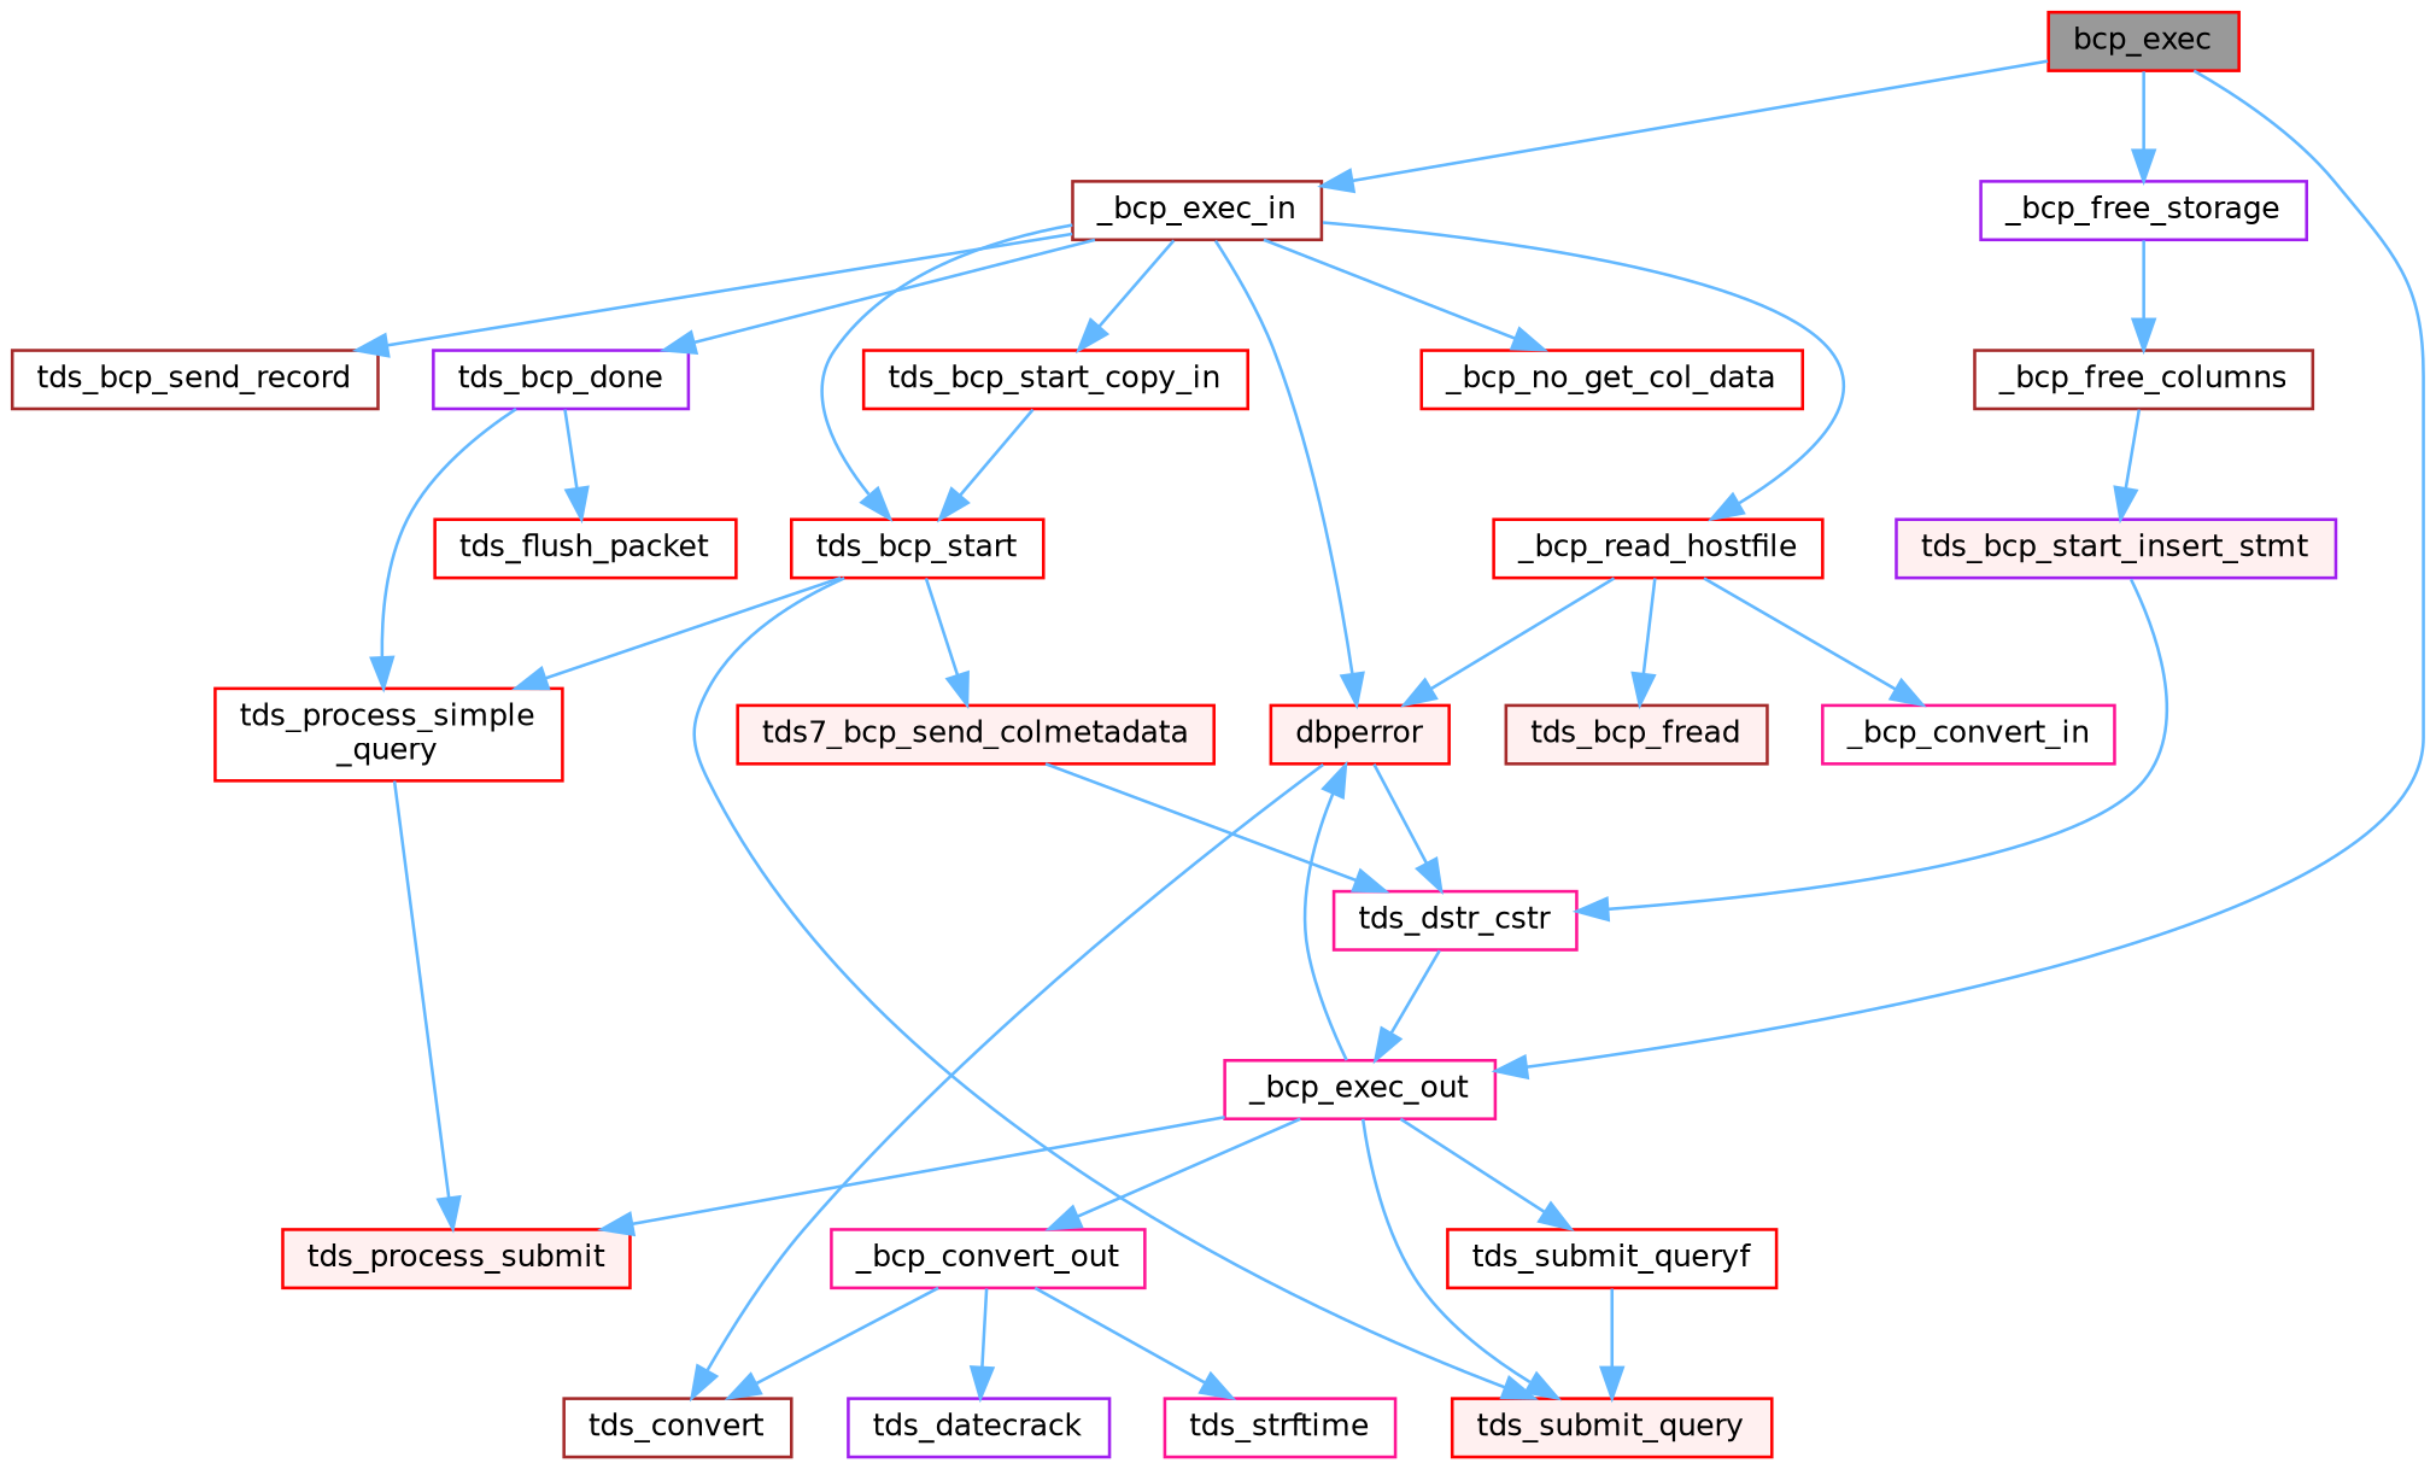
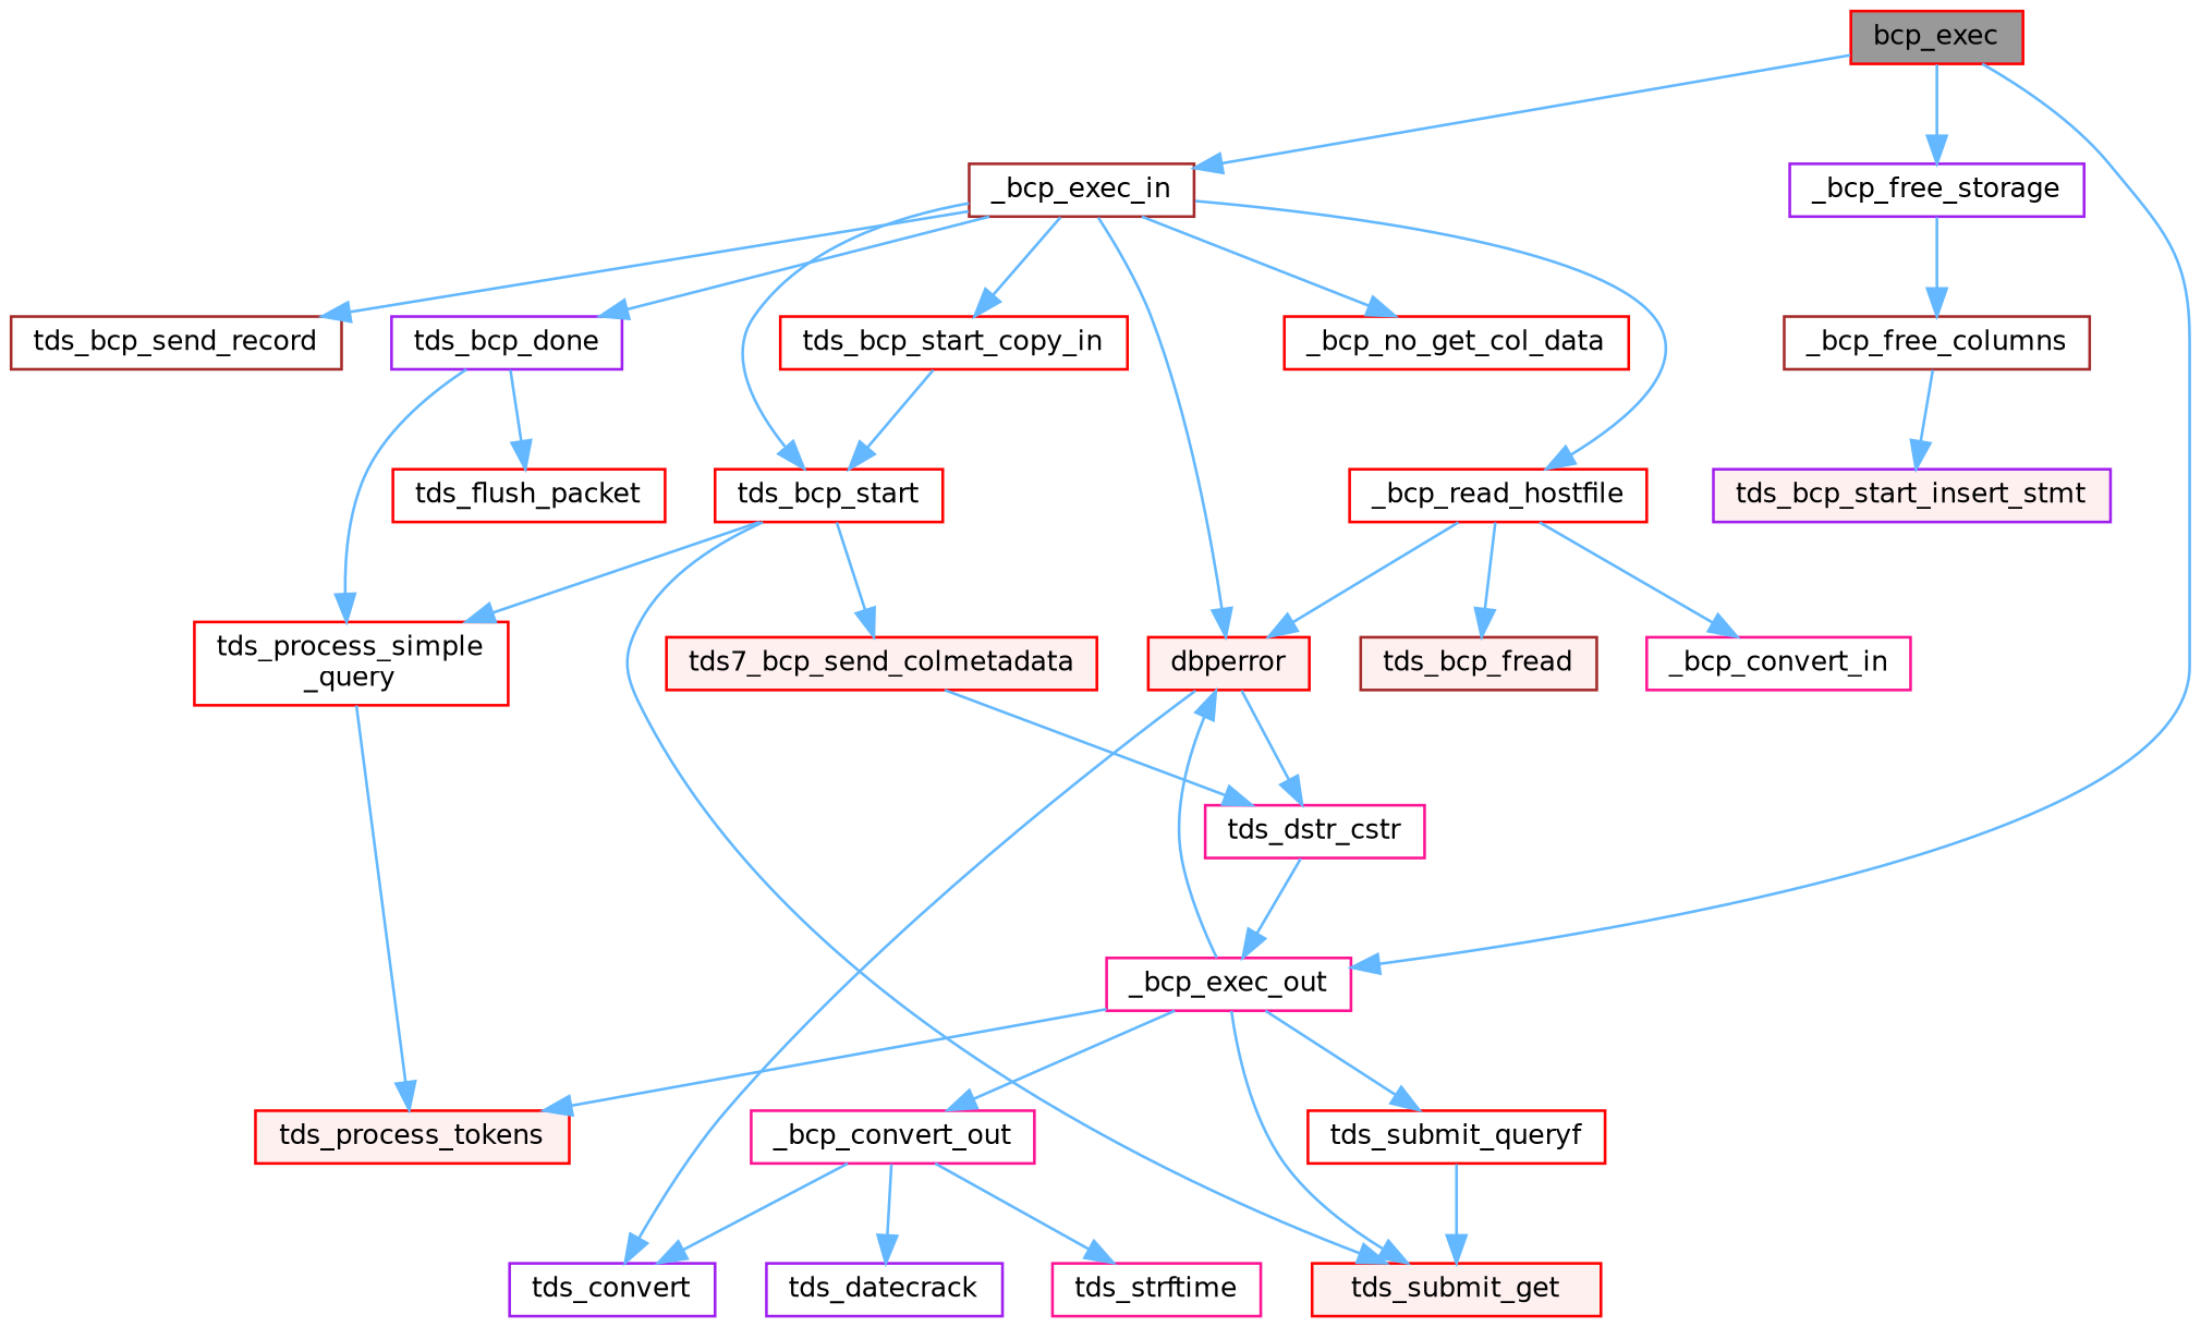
  digraph {
    rankdir=TB
    node [color=red fillcolor=white fontname=Helvetica fontsize=10 shape=box style=filled]
    edge [color=steelblue1 fontname=Helvetica fontsize=10 labelfontname=Helvetica labelfontsize=10 style=solid]
    n1 [fillcolor=grey60 fontcolor=black height=0.2 label=bcp_exec width=0.4]
    n2 [color=brown height=0.2 label=_bcp_exec_in width=0.4]
    n3 [color=deeppink height=0.2 label=_bcp_exec_out width=0.4]
    n4 [color=purple height=0.2 label=_bcp_free_storage width=0.4]
    n5 [height=0.2 label=_bcp_no_get_col_data width=0.4]
    n6 [height=0.2 label=_bcp_read_hostfile width=0.4]
    n7 [fillcolor="#FFF0F0" height=0.2 label=dbperror width=0.4]
    n8 [color=purple height=0.2 label=tds_bcp_done width=0.4]
    n9 [color=brown height=0.2 label=tds_bcp_send_record width=0.4]
    n10 [height=0.2 label=tds_bcp_start width=0.4]
    n11 [height=0.2 label=tds_bcp_start_copy_in width=0.4]
-   n12 [fillcolor="#FFF0F0" height=0.2 label=tds_process_submit width=0.4]
-   n13 [fillcolor="#FFF0F0" height=0.2 label=tds_submit_query width=0.4]
+   n12 [fillcolor="#FFF0F0" height=0.2 label=tds_process_tokens width=0.4]
+   n13 [fillcolor="#FFF0F0" height=0.2 label=tds_submit_get width=0.4]
    n14 [color=deeppink height=0.2 label=_bcp_convert_out width=0.4]
    n15 [height=0.2 label=tds_submit_queryf width=0.4]
    n16 [color=brown height=0.2 label=_bcp_free_columns width=0.4]
    n17 [color=deeppink height=0.2 label=_bcp_convert_in width=0.4]
    n18 [color=brown fillcolor="#FFF0F0" height=0.2 label=tds_bcp_fread width=0.4]
-   n19 [color=brown height=0.2 label=tds_convert width=0.4]
+   n19 [color=purple height=0.2 label=tds_convert width=0.4]
    n20 [color=deeppink height=0.2 label=tds_dstr_cstr width=0.4]
    n21 [height=0.2 label=tds_flush_packet width=0.4]
    n22 [height=0.2 label="tds_process_simple\l_query" width=0.4]
    n23 [fillcolor="#FFF0F0" height=0.2 label=tds7_bcp_send_colmetadata width=0.4]
    n24 [color=purple fillcolor="#FFF0F0" height=0.2 label=tds_bcp_start_insert_stmt width=0.4]
    n25 [color=purple height=0.2 label=tds_datecrack width=0.4]
    n26 [color=deeppink height=0.2 label=tds_strftime width=0.4]
    n1 -> n2
    n1 -> n3
    n1 -> n4
    n2 -> n5
    n2 -> n6
    n2 -> n7
    n2 -> n8
    n2 -> n9
    n2 -> n10
    n2 -> n11
    n3 -> n7
    n3 -> n12
    n3 -> n13
    n3 -> n14
    n3 -> n15
    n4 -> n16
    n6 -> n7
    n6 -> n17
    n6 -> n18
    n7 -> n19
    n7 -> n20
    n8 -> n21
    n8 -> n22
    n10 -> n13
    n10 -> n22
    n10 -> n23
    n11 -> n10
    n14 -> n19
    n14 -> n25
    n14 -> n26
    n15 -> n13
    n16 -> n24
    n20 -> n3
    n22 -> n12
    n23 -> n20
-   n24 -> n20
  }
